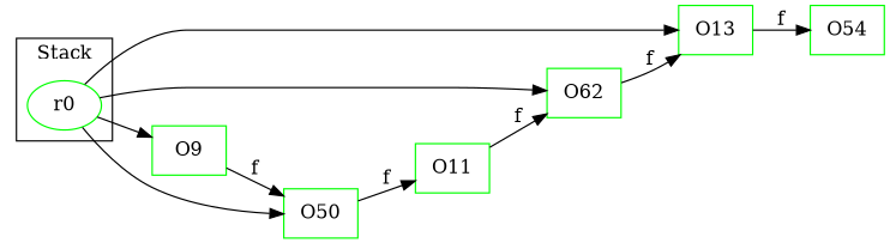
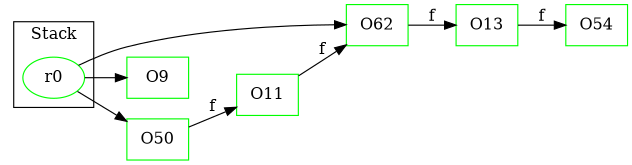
  digraph {
    rankDir=LR
    rankdir=LR
    node [color=green shape=box]
    edge [weight=0.2]
    r0 [shape=""]
    O13
    n3 [label=O62]
    O9
    n5 [label=O50]
    n6 [label=O54]
    O11
    subgraph cluster_1 {
      label=Stack
      r0
    }
-   r0 -> O13 [weight=""]
    r0 -> n3 [weight=""]
    r0 -> O9 [weight=""]
    r0 -> n5 [weight=""]
    O13 -> n6 [label=f]
    n3 -> O13 [label=f]
-   O9 -> n5 [label=f]
    n5 -> O11 [label=f]
    O11 -> n3 [label=f]
  }
